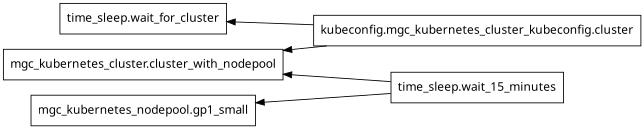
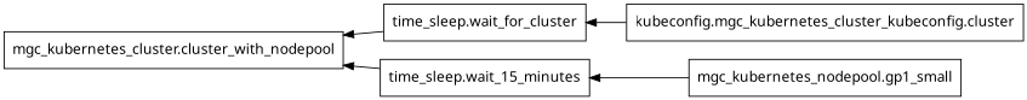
  digraph {
    rankdir=RL
    node [fontname="sans-serif" shape=rect]
    n1 [label="kubeconfig.mgc_kubernetes_cluster_kubeconfig.cluster"]
    n2 [label="time_sleep.wait_for_cluster"]
    n3 [label="mgc_kubernetes_cluster.cluster_with_nodepool"]
    n4 [label="mgc_kubernetes_nodepool.gp1_small"]
    n5 [label="time_sleep.wait_15_minutes"]
    n1 -> n2
-   n1 -> n3
-   n5 -> n4
+   n2 -> n3
+   n4 -> n5
    n5 -> n3
  }
